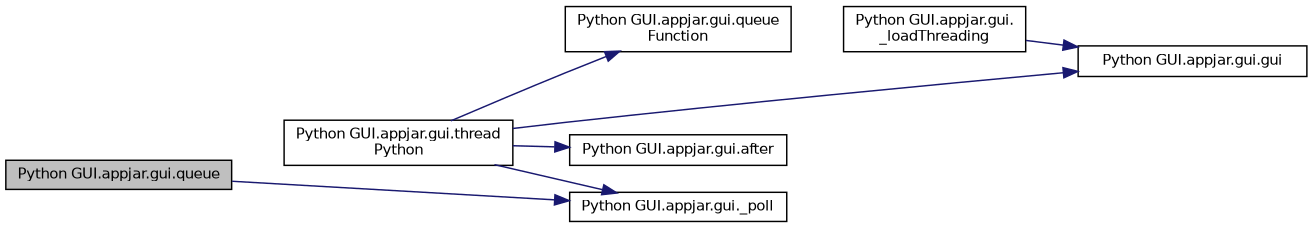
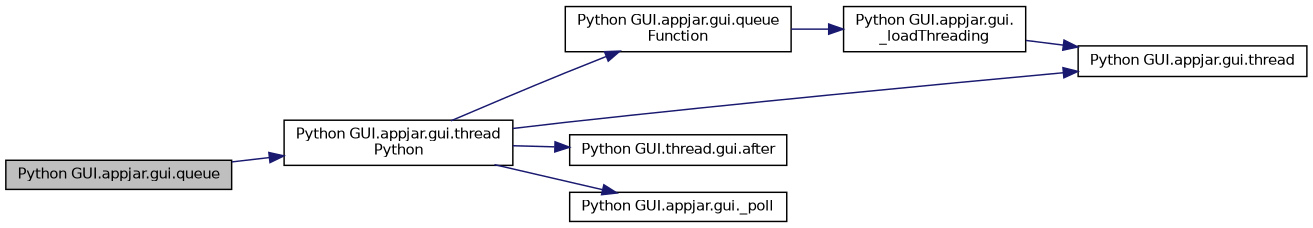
  digraph {
    rankdir=LR
    node [color=black fillcolor=white fontname=Helvetica fontsize=10 shape=record style=filled]
    edge [color=midnightblue fontname=Helvetica fontsize=10 labelfontname=Helvetica labelfontsize=10 style=solid]
    n1 [fillcolor=grey75 fontcolor=black height=0.2 label="Python GUI.appjar.gui.queue" width=0.4]
    n2 [height=0.2 label="Python GUI.appjar.gui.thread\lPython" width=0.4]
    n3 [height=0.2 label="Python GUI.appjar.gui.queue\lFunction" width=0.4]
-   n4 [height=0.2 label="Python GUI.appjar.gui.gui" width=0.4]
-   n5 [height=0.2 label="Python GUI.appjar.gui.after" width=0.4]
+   n4 [height=0.2 label="Python GUI.appjar.gui.thread" width=0.4]
+   n5 [height=0.2 label="Python GUI.thread.gui.after" width=0.4]
    n6 [height=0.2 label="Python GUI.appjar.gui._poll" width=0.4]
    n7 [height=0.2 label="Python GUI.appjar.gui.\l_loadThreading" width=0.4]
-   n1 -> n6
+   n1 -> n2
    n2 -> n3
    n2 -> n4
    n2 -> n5
    n2 -> n6
+   n3 -> n7
    n7 -> n4
  }
